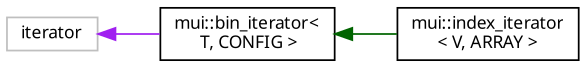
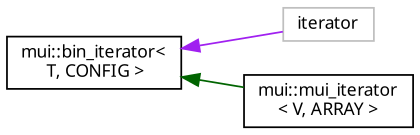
  digraph {
    fontname="Noto Sans"
    rankdir=LR
    node [color=black fillcolor=white fontname="Noto Sans" fontsize=10 shape=record style=filled]
    edge [dir=back fontname="Noto Sans" fontsize=10 labelfontname=Helvetica labelfontsize=10 style=solid]
    n1 [color=grey75 height=0.2 label=iterator width=0.4]
    n2 [height=0.2 label="mui::bin_iterator\<\l T, CONFIG \>" width=0.4]
-   n3 [height=0.2 label="mui::index_iterator\l\< V, ARRAY \>" width=0.4]
-   n1 -> n2 [color=purple]
+   n3 [height=0.2 label="mui::mui_iterator\l\< V, ARRAY \>" width=0.4]
+   n2 -> n1 [color=purple]
    n2 -> n3 [color=darkgreen]
  }
